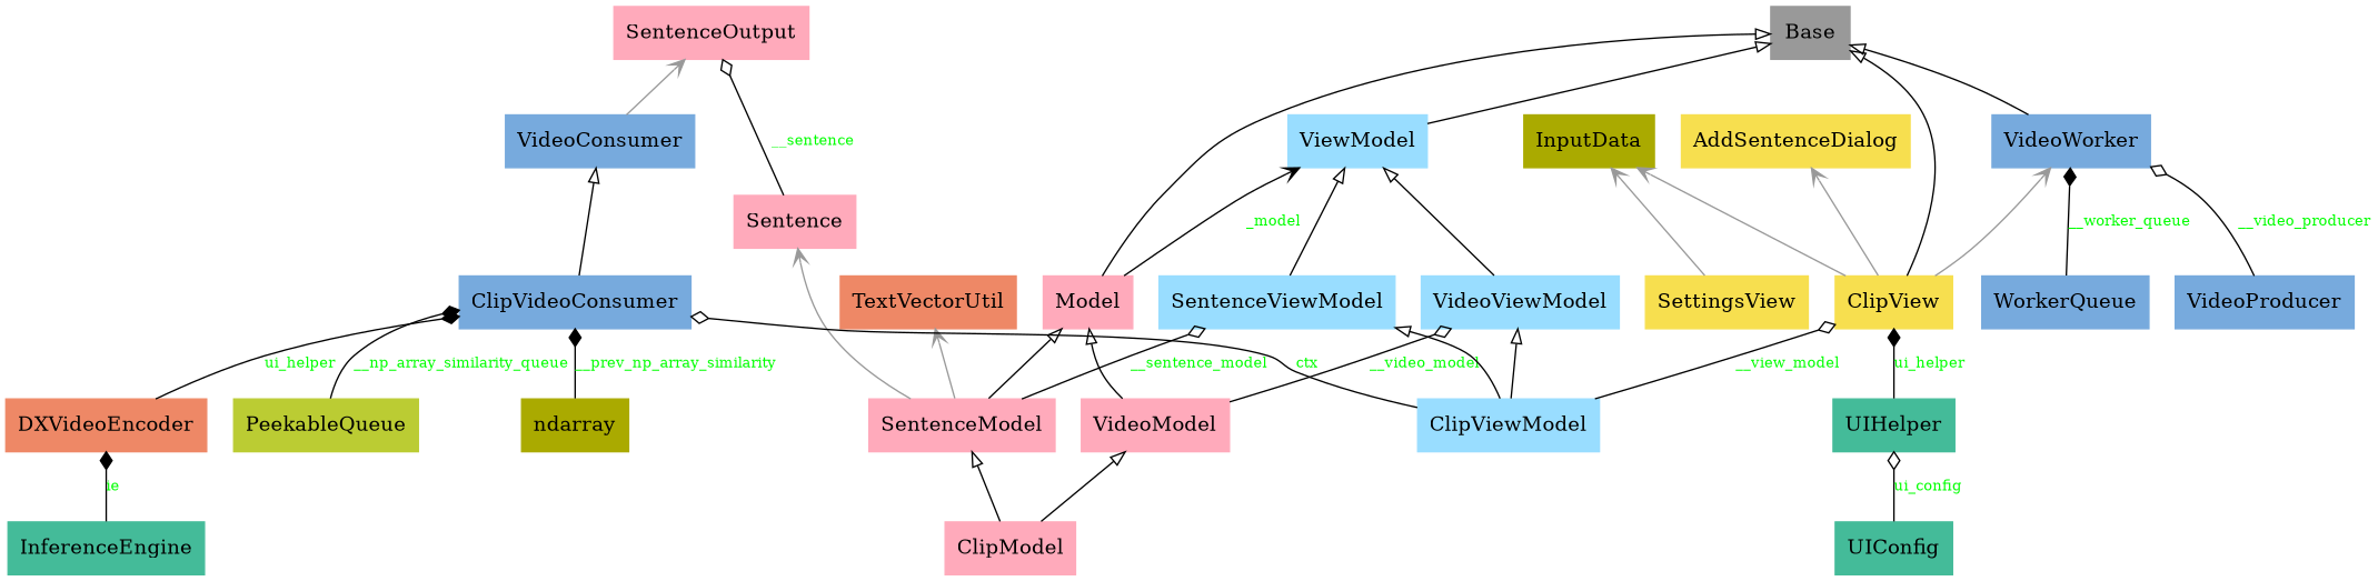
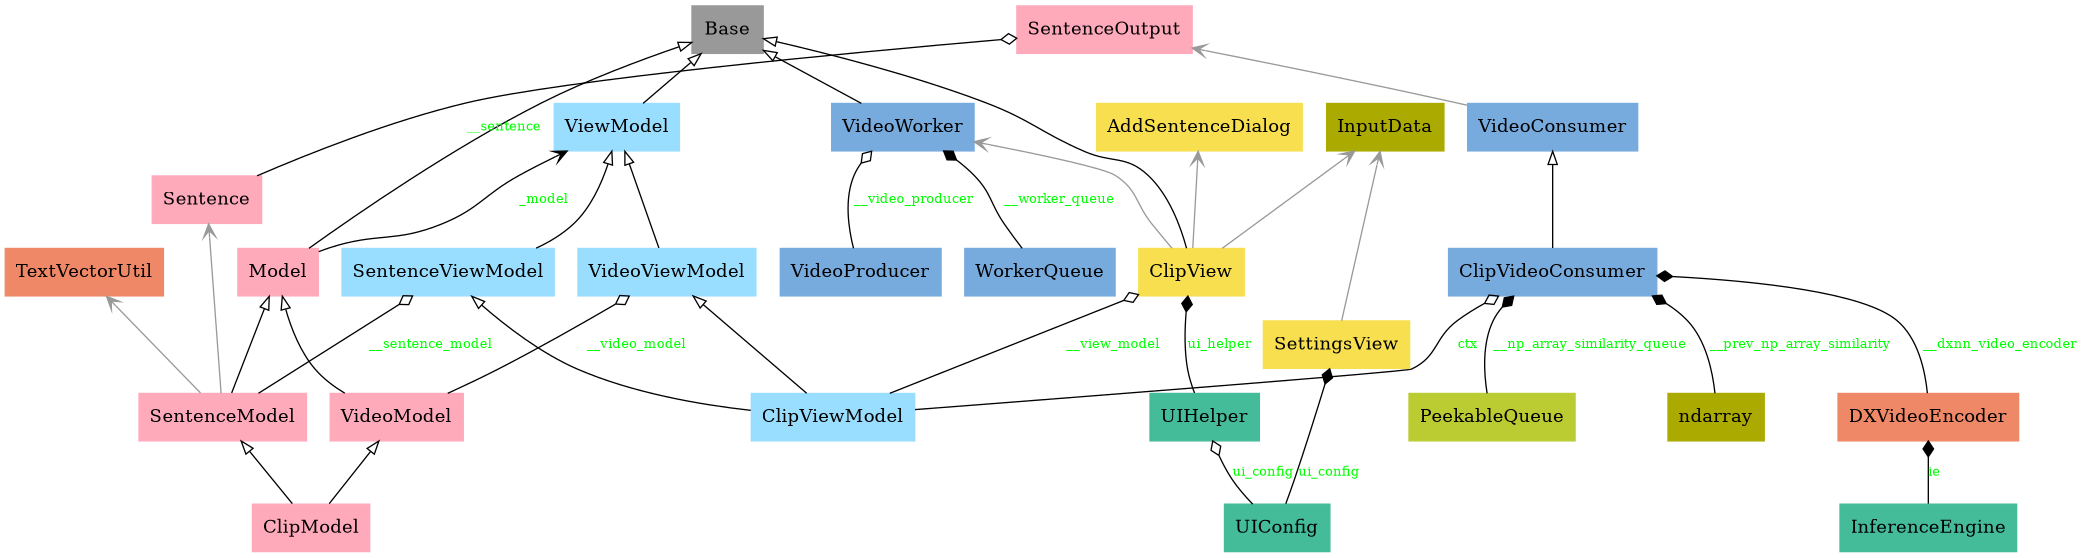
  digraph {
    rankdir=BT
    node [color="#FFAABB" fontcolor=black shape=record style=filled]
    edge [arrowhead=empty arrowtail=none]
    n1 [color="#F7DF4F" label=<AddSentenceDialog>]
    n2 [color="#999999" label=<Base>]
    n3 [label=<ClipModel>]
    n4 [label=<SentenceModel>]
    n5 [label=<VideoModel>]
    n6 [color="#99DDFF" label=<SentenceViewModel>]
    n7 [label=<Model>]
    n8 [label=<Sentence>]
    n9 [color="#EE8866" label=<TextVectorUtil>]
    n10 [color="#99DDFF" label=<VideoViewModel>]
    n11 [color="#77AADD" label=<ClipVideoConsumer>]
    n12 [color="#77AADD" label=<VideoConsumer>]
    n13 [label=<SentenceOutput>]
    n14 [color="#F7DF4F" label=<ClipView>]
    n15 [color="#AAAA00" label=<InputData>]
    n16 [color="#77AADD" label=<VideoWorker>]
    n17 [color="#99DDFF" label=<ClipViewModel>]
    n18 [color="#99DDFF" label=<ViewModel>]
    n19 [color="#EE8866" label=<DXVideoEncoder>]
    n20 [color="#44BB99" label=<InferenceEngine>]
    n21 [color="#BBCC33" label=<PeekableQueue>]
    n22 [color="#F7DF4F" label=<SettingsView>]
    n23 [color="#44BB99" label=<UIConfig>]
    n24 [color="#44BB99" label=<UIHelper>]
    n25 [color="#77AADD" label=<VideoProducer>]
    n26 [color="#77AADD" label=<WorkerQueue>]
    n27 [color="#AAAA00" label=<ndarray>]
    n3 -> n4
    n3 -> n5
    n4 -> n6 [arrowhead=odiamond fontcolor=green fontsize=10 label=__sentence_model style=solid]
    n4 -> n7
    n4 -> n8 [arrowhead=vee color="#999999" arrowtail=""]
    n4 -> n9 [arrowhead=vee color="#999999" arrowtail=""]
    n5 -> n7
    n5 -> n10 [arrowhead=odiamond fontcolor=green fontsize=10 label=__video_model style=solid]
    n6 -> n18
    n7 -> n2
    n7 -> n18 [arrowhead=vee fontcolor=green fontsize=10 label=_model style=solid]
    n8 -> n13 [arrowhead=odiamond fontcolor=green fontsize=10 label=__sentence style=solid]
    n10 -> n18
    n11 -> n12
    n12 -> n13 [arrowhead=vee color="#999999" arrowtail=""]
    n14 -> n1 [arrowhead=vee color="#999999" arrowtail=""]
    n14 -> n2
    n14 -> n15 [arrowhead=vee color="#999999" arrowtail=""]
    n14 -> n16 [arrowhead=vee color="#999999" arrowtail=""]
    n16 -> n2
    n17 -> n6
    n17 -> n10
    n17 -> n11 [arrowhead=odiamond fontcolor=green fontsize=10 label=ctx style=solid]
    n17 -> n14 [arrowhead=odiamond fontcolor=green fontsize=10 label=__view_model style=solid]
    n18 -> n2
-   n19 -> n11 [arrowhead=diamond fontcolor=green fontsize=10 label=ui_helper style=solid]
+   n19 -> n11 [arrowhead=diamond fontcolor=green fontsize=10 label=__dxnn_video_encoder style=solid]
    n20 -> n19 [arrowhead=diamond fontcolor=green fontsize=10 label=ie style=solid]
    n21 -> n11 [arrowhead=diamond fontcolor=green fontsize=10 label=__np_array_similarity_queue style=solid]
    n22 -> n15 [arrowhead=vee color="#999999" arrowtail=""]
+   n23 -> n22 [arrowhead=diamond fontcolor=green fontsize=10 label=ui_config style=solid]
    n23 -> n24 [arrowhead=odiamond fontcolor=green fontsize=10 label=ui_config style=solid]
    n24 -> n14 [arrowhead=diamond fontcolor=green fontsize=10 label=ui_helper style=solid]
    n25 -> n16 [arrowhead=odiamond fontcolor=green fontsize=10 label=__video_producer style=solid]
    n26 -> n16 [arrowhead=diamond fontcolor=green fontsize=10 label=__worker_queue style=solid]
    n27 -> n11 [arrowhead=diamond fontcolor=green fontsize=10 label=__prev_np_array_similarity style=solid]
  }
